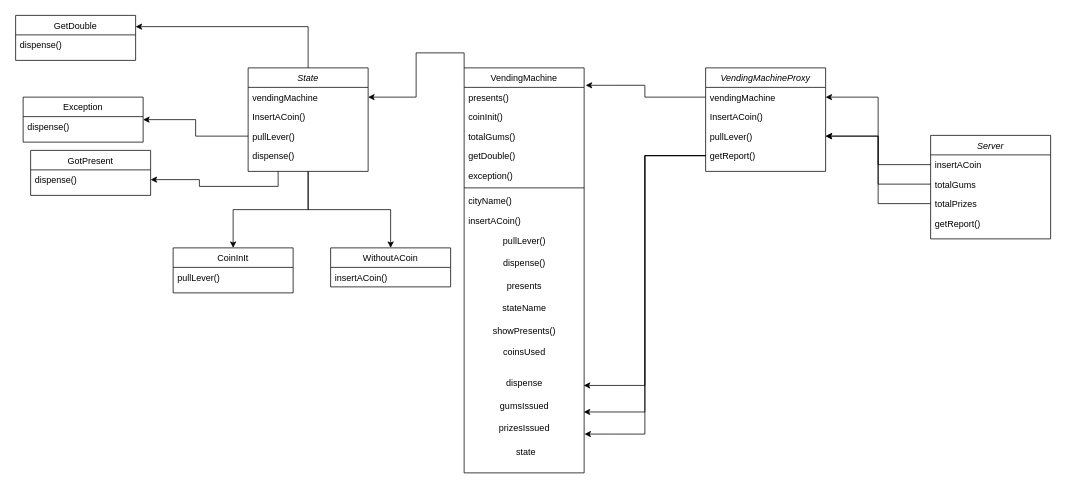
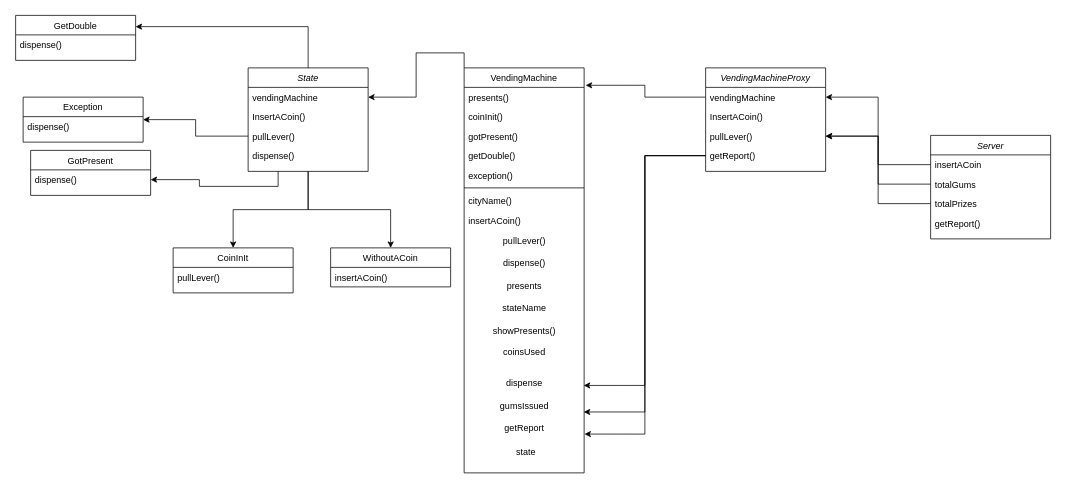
  <mxCell id="0" />
  <mxCell id="1" parent="0" />
  <mxCell id="2" style="edgeStyle=orthogonalEdgeStyle;rounded=0;orthogonalLoop=1;jettySize=auto;html=1;exitX=0.5;exitY=1;exitDx=0;exitDy=0;" edge="1" parent="1" source="6" target="13"><mxGeometry relative="1" as="geometry" /></mxCell>
  <mxCell id="3" style="edgeStyle=orthogonalEdgeStyle;rounded=0;orthogonalLoop=1;jettySize=auto;html=1;exitX=0.5;exitY=1;exitDx=0;exitDy=0;entryX=0.5;entryY=0;entryDx=0;entryDy=0;" edge="1" parent="1" source="6" target="11"><mxGeometry relative="1" as="geometry" /></mxCell>
  <mxCell id="4" style="edgeStyle=orthogonalEdgeStyle;rounded=0;orthogonalLoop=1;jettySize=auto;html=1;exitX=0.5;exitY=0;exitDx=0;exitDy=0;entryX=1;entryY=0.25;entryDx=0;entryDy=0;" edge="1" parent="1" source="6" target="38"><mxGeometry relative="1" as="geometry" /></mxCell>
  <mxCell id="5" style="edgeStyle=orthogonalEdgeStyle;rounded=0;orthogonalLoop=1;jettySize=auto;html=1;exitX=0.25;exitY=1;exitDx=0;exitDy=0;entryX=1;entryY=0.5;entryDx=0;entryDy=0;" edge="1" parent="1" source="6" target="35"><mxGeometry relative="1" as="geometry" /></mxCell>
  <mxCell id="6" value="State" style="swimlane;fontStyle=2;align=center;verticalAlign=top;childLayout=stackLayout;horizontal=1;startSize=26;horizontalStack=0;resizeParent=1;resizeLast=0;collapsible=1;marginBottom=0;rounded=0;shadow=0;strokeWidth=1;" vertex="1" parent="1"><mxGeometry x="330" y="90" width="160" height="138" as="geometry"><mxRectangle x="230" y="140" width="160" height="26" as="alternateBounds" /></mxGeometry></mxCell>
  <mxCell id="7" value="vendingMachine" style="text;align=left;verticalAlign=top;spacingLeft=4;spacingRight=4;overflow=hidden;rotatable=0;points=[[0,0.5],[1,0.5]];portConstraint=eastwest;" vertex="1" parent="6"><mxGeometry y="26" width="160" height="26" as="geometry" /></mxCell>
  <mxCell id="8" value="InsertACoin()" style="text;align=left;verticalAlign=top;spacingLeft=4;spacingRight=4;overflow=hidden;rotatable=0;points=[[0,0.5],[1,0.5]];portConstraint=eastwest;rounded=0;shadow=0;html=0;" vertex="1" parent="6"><mxGeometry y="52" width="160" height="26" as="geometry" /></mxCell>
  <mxCell id="9" value="pullLever()" style="text;align=left;verticalAlign=top;spacingLeft=4;spacingRight=4;overflow=hidden;rotatable=0;points=[[0,0.5],[1,0.5]];portConstraint=eastwest;rounded=0;shadow=0;html=0;" vertex="1" parent="6"><mxGeometry y="78" width="160" height="26" as="geometry" /></mxCell>
  <mxCell id="10" value="dispense()" style="text;align=left;verticalAlign=top;spacingLeft=4;spacingRight=4;overflow=hidden;rotatable=0;points=[[0,0.5],[1,0.5]];portConstraint=eastwest;" vertex="1" parent="6"><mxGeometry y="104" width="160" height="26" as="geometry" /></mxCell>
  <mxCell id="11" value="CoinInIt" style="swimlane;fontStyle=0;align=center;verticalAlign=top;childLayout=stackLayout;horizontal=1;startSize=26;horizontalStack=0;resizeParent=1;resizeLast=0;collapsible=1;marginBottom=0;rounded=0;shadow=0;strokeWidth=1;" vertex="1" parent="1"><mxGeometry x="230" y="330" width="160" height="60" as="geometry"><mxRectangle x="130" y="380" width="160" height="26" as="alternateBounds" /></mxGeometry></mxCell>
  <mxCell id="12" value="pullLever()" style="text;align=left;verticalAlign=top;spacingLeft=4;spacingRight=4;overflow=hidden;rotatable=0;points=[[0,0.5],[1,0.5]];portConstraint=eastwest;" vertex="1" parent="11"><mxGeometry y="26" width="160" height="26" as="geometry" /></mxCell>
  <mxCell id="13" value="WithoutACoin" style="swimlane;fontStyle=0;align=center;verticalAlign=top;childLayout=stackLayout;horizontal=1;startSize=26;horizontalStack=0;resizeParent=1;resizeLast=0;collapsible=1;marginBottom=0;rounded=0;shadow=0;strokeWidth=1;" vertex="1" parent="1"><mxGeometry x="440" y="330" width="160" height="52" as="geometry"><mxRectangle x="340" y="380" width="170" height="26" as="alternateBounds" /></mxGeometry></mxCell>
  <mxCell id="14" value="insertACoin()" style="text;align=left;verticalAlign=top;spacingLeft=4;spacingRight=4;overflow=hidden;rotatable=0;points=[[0,0.5],[1,0.5]];portConstraint=eastwest;" vertex="1" parent="13"><mxGeometry y="26" width="160" height="26" as="geometry" /></mxCell>
  <mxCell id="15" style="edgeStyle=orthogonalEdgeStyle;rounded=0;orthogonalLoop=1;jettySize=auto;html=1;exitX=0;exitY=0;exitDx=0;exitDy=0;entryX=1;entryY=0.5;entryDx=0;entryDy=0;" edge="1" parent="1" source="16" target="7"><mxGeometry relative="1" as="geometry" /></mxCell>
  <mxCell id="16" value="VendingMachine" style="swimlane;fontStyle=0;align=center;verticalAlign=top;childLayout=stackLayout;horizontal=1;startSize=26;horizontalStack=0;resizeParent=1;resizeLast=0;collapsible=1;marginBottom=0;rounded=0;shadow=0;strokeWidth=1;" vertex="1" parent="1"><mxGeometry x="618" y="90" width="160" height="540" as="geometry"><mxRectangle x="550" y="140" width="160" height="26" as="alternateBounds" /></mxGeometry></mxCell>
  <mxCell id="17" value="presents()" style="text;align=left;verticalAlign=top;spacingLeft=4;spacingRight=4;overflow=hidden;rotatable=0;points=[[0,0.5],[1,0.5]];portConstraint=eastwest;" vertex="1" parent="16"><mxGeometry y="26" width="160" height="26" as="geometry" /></mxCell>
  <mxCell id="18" value="coinInit()" style="text;align=left;verticalAlign=top;spacingLeft=4;spacingRight=4;overflow=hidden;rotatable=0;points=[[0,0.5],[1,0.5]];portConstraint=eastwest;rounded=0;shadow=0;html=0;" vertex="1" parent="16"><mxGeometry y="52" width="160" height="26" as="geometry" /></mxCell>
- <mxCell id="19" value="totalGums()" style="text;align=left;verticalAlign=top;spacingLeft=4;spacingRight=4;overflow=hidden;rotatable=0;points=[[0,0.5],[1,0.5]];portConstraint=eastwest;rounded=0;shadow=0;html=0;" vertex="1" parent="16"><mxGeometry y="78" width="160" height="26" as="geometry" /></mxCell>
+ <mxCell id="19" value="gotPresent()" style="text;align=left;verticalAlign=top;spacingLeft=4;spacingRight=4;overflow=hidden;rotatable=0;points=[[0,0.5],[1,0.5]];portConstraint=eastwest;rounded=0;shadow=0;html=0;" vertex="1" parent="16"><mxGeometry y="78" width="160" height="26" as="geometry" /></mxCell>
  <mxCell id="20" value="getDouble()" style="text;align=left;verticalAlign=top;spacingLeft=4;spacingRight=4;overflow=hidden;rotatable=0;points=[[0,0.5],[1,0.5]];portConstraint=eastwest;rounded=0;shadow=0;html=0;" vertex="1" parent="16"><mxGeometry y="104" width="160" height="26" as="geometry" /></mxCell>
  <mxCell id="21" value="exception()" style="text;align=left;verticalAlign=top;spacingLeft=4;spacingRight=4;overflow=hidden;rotatable=0;points=[[0,0.5],[1,0.5]];portConstraint=eastwest;rounded=0;shadow=0;html=0;" vertex="1" parent="16"><mxGeometry y="130" width="160" height="26" as="geometry" /></mxCell>
  <mxCell id="22" value="" style="line;html=1;strokeWidth=1;align=left;verticalAlign=middle;spacingTop=-1;spacingLeft=3;spacingRight=3;rotatable=0;labelPosition=right;points=[];portConstraint=eastwest;" vertex="1" parent="16"><mxGeometry y="156" width="160" height="8" as="geometry" /></mxCell>
  <mxCell id="23" value="cityName()" style="text;align=left;verticalAlign=top;spacingLeft=4;spacingRight=4;overflow=hidden;rotatable=0;points=[[0,0.5],[1,0.5]];portConstraint=eastwest;" vertex="1" parent="16"><mxGeometry y="164" width="160" height="26" as="geometry" /></mxCell>
  <mxCell id="24" value="insertACoin()" style="text;align=left;verticalAlign=top;spacingLeft=4;spacingRight=4;overflow=hidden;rotatable=0;points=[[0,0.5],[1,0.5]];portConstraint=eastwest;" vertex="1" parent="16"><mxGeometry y="190" width="160" height="26" as="geometry" /></mxCell>
  <mxCell id="25" value="pullLever()" style="text;html=1;align=center;verticalAlign=middle;resizable=0;points=[];autosize=1;strokeColor=none;fillColor=none;" vertex="1" parent="16"><mxGeometry y="216" width="160" height="30" as="geometry" /></mxCell>
  <mxCell id="26" value="dispense()" style="text;html=1;align=center;verticalAlign=middle;resizable=0;points=[];autosize=1;strokeColor=none;fillColor=none;" vertex="1" parent="16"><mxGeometry y="246" width="160" height="30" as="geometry" /></mxCell>
  <mxCell id="27" value="presents" style="text;html=1;align=center;verticalAlign=middle;resizable=0;points=[];autosize=1;strokeColor=none;fillColor=none;" vertex="1" parent="16"><mxGeometry y="276" width="160" height="30" as="geometry" /></mxCell>
  <mxCell id="28" value="stateName" style="text;html=1;align=center;verticalAlign=middle;resizable=0;points=[];autosize=1;strokeColor=none;fillColor=none;" vertex="1" parent="16"><mxGeometry y="306" width="160" height="30" as="geometry" /></mxCell>
  <mxCell id="29" value="showPresents()" style="text;html=1;align=center;verticalAlign=middle;resizable=0;points=[];autosize=1;strokeColor=none;fillColor=none;" vertex="1" parent="16"><mxGeometry y="336" width="160" height="30" as="geometry" /></mxCell>
  <mxCell id="30" value="coinsUsed&lt;div&gt;&lt;br&gt;&lt;/div&gt;" style="text;html=1;align=center;verticalAlign=middle;resizable=0;points=[];autosize=1;strokeColor=none;fillColor=none;" vertex="1" parent="16"><mxGeometry y="366" width="160" height="40" as="geometry" /></mxCell>
  <mxCell id="31" value="dispense" style="text;html=1;align=center;verticalAlign=middle;resizable=0;points=[];autosize=1;strokeColor=none;fillColor=none;" vertex="1" parent="16"><mxGeometry y="406" width="160" height="30" as="geometry" /></mxCell>
  <mxCell id="32" value="gumsIssued" style="text;html=1;align=center;verticalAlign=middle;resizable=0;points=[];autosize=1;strokeColor=none;fillColor=none;" vertex="1" parent="16"><mxGeometry y="436" width="160" height="30" as="geometry" /></mxCell>
- <mxCell id="33" value="prizesIssued" style="text;html=1;align=center;verticalAlign=middle;resizable=0;points=[];autosize=1;strokeColor=none;fillColor=none;" vertex="1" parent="16"><mxGeometry y="466" width="160" height="30" as="geometry" /></mxCell>
+ <mxCell id="33" value="getReport" style="text;html=1;align=center;verticalAlign=middle;resizable=0;points=[];autosize=1;strokeColor=none;fillColor=none;" vertex="1" parent="16"><mxGeometry y="466" width="160" height="30" as="geometry" /></mxCell>
  <mxCell id="34" value="GotPresent" style="swimlane;fontStyle=0;align=center;verticalAlign=top;childLayout=stackLayout;horizontal=1;startSize=26;horizontalStack=0;resizeParent=1;resizeLast=0;collapsible=1;marginBottom=0;rounded=0;shadow=0;strokeWidth=1;" vertex="1" parent="1"><mxGeometry x="40" y="200" width="160" height="60" as="geometry"><mxRectangle x="130" y="380" width="160" height="26" as="alternateBounds" /></mxGeometry></mxCell>
  <mxCell id="35" value="dispense()" style="text;align=left;verticalAlign=top;spacingLeft=4;spacingRight=4;overflow=hidden;rotatable=0;points=[[0,0.5],[1,0.5]];portConstraint=eastwest;" vertex="1" parent="34"><mxGeometry y="26" width="160" height="26" as="geometry" /></mxCell>
  <mxCell id="36" value="Exception" style="swimlane;fontStyle=0;align=center;verticalAlign=top;childLayout=stackLayout;horizontal=1;startSize=26;horizontalStack=0;resizeParent=1;resizeLast=0;collapsible=1;marginBottom=0;rounded=0;shadow=0;strokeWidth=1;" vertex="1" parent="1"><mxGeometry x="30" y="129" width="160" height="60" as="geometry"><mxRectangle x="130" y="380" width="160" height="26" as="alternateBounds" /></mxGeometry></mxCell>
  <mxCell id="37" value="dispense()" style="text;align=left;verticalAlign=top;spacingLeft=4;spacingRight=4;overflow=hidden;rotatable=0;points=[[0,0.5],[1,0.5]];portConstraint=eastwest;" vertex="1" parent="36"><mxGeometry y="26" width="160" height="26" as="geometry" /></mxCell>
  <mxCell id="38" value="GetDouble" style="swimlane;fontStyle=0;align=center;verticalAlign=top;childLayout=stackLayout;horizontal=1;startSize=26;horizontalStack=0;resizeParent=1;resizeLast=0;collapsible=1;marginBottom=0;rounded=0;shadow=0;strokeWidth=1;" vertex="1" parent="1"><mxGeometry x="20" y="20" width="160" height="60" as="geometry"><mxRectangle x="130" y="380" width="160" height="26" as="alternateBounds" /></mxGeometry></mxCell>
  <mxCell id="39" value="dispense()" style="text;align=left;verticalAlign=top;spacingLeft=4;spacingRight=4;overflow=hidden;rotatable=0;points=[[0,0.5],[1,0.5]];portConstraint=eastwest;" vertex="1" parent="38"><mxGeometry y="26" width="160" height="26" as="geometry" /></mxCell>
  <mxCell id="40" style="edgeStyle=orthogonalEdgeStyle;rounded=0;orthogonalLoop=1;jettySize=auto;html=1;exitX=0;exitY=0.5;exitDx=0;exitDy=0;" edge="1" parent="1" source="9" target="36"><mxGeometry relative="1" as="geometry" /></mxCell>
  <mxCell id="41" value="Server" style="swimlane;fontStyle=2;align=center;verticalAlign=top;childLayout=stackLayout;horizontal=1;startSize=26;horizontalStack=0;resizeParent=1;resizeLast=0;collapsible=1;marginBottom=0;rounded=0;shadow=0;strokeWidth=1;" vertex="1" parent="1"><mxGeometry x="1240" y="180" width="160" height="138" as="geometry"><mxRectangle x="230" y="140" width="160" height="26" as="alternateBounds" /></mxGeometry></mxCell>
  <mxCell id="42" value="insertACoin" style="text;align=left;verticalAlign=top;spacingLeft=4;spacingRight=4;overflow=hidden;rotatable=0;points=[[0,0.5],[1,0.5]];portConstraint=eastwest;" vertex="1" parent="41"><mxGeometry y="26" width="160" height="26" as="geometry" /></mxCell>
  <mxCell id="43" value="totalGums" style="text;align=left;verticalAlign=top;spacingLeft=4;spacingRight=4;overflow=hidden;rotatable=0;points=[[0,0.5],[1,0.5]];portConstraint=eastwest;rounded=0;shadow=0;html=0;" vertex="1" parent="41"><mxGeometry y="52" width="160" height="26" as="geometry" /></mxCell>
  <mxCell id="44" value="totalPrizes" style="text;align=left;verticalAlign=top;spacingLeft=4;spacingRight=4;overflow=hidden;rotatable=0;points=[[0,0.5],[1,0.5]];portConstraint=eastwest;rounded=0;shadow=0;html=0;" vertex="1" parent="41"><mxGeometry y="78" width="160" height="26" as="geometry" /></mxCell>
  <mxCell id="45" value="getReport()" style="text;align=left;verticalAlign=top;spacingLeft=4;spacingRight=4;overflow=hidden;rotatable=0;points=[[0,0.5],[1,0.5]];portConstraint=eastwest;" vertex="1" parent="41"><mxGeometry y="104" width="160" height="26" as="geometry" /></mxCell>
  <mxCell id="46" value="VendingMachineProxy" style="swimlane;fontStyle=2;align=center;verticalAlign=top;childLayout=stackLayout;horizontal=1;startSize=26;horizontalStack=0;resizeParent=1;resizeLast=0;collapsible=1;marginBottom=0;rounded=0;shadow=0;strokeWidth=1;" vertex="1" parent="1"><mxGeometry x="940" y="90" width="160" height="138" as="geometry"><mxRectangle x="230" y="140" width="160" height="26" as="alternateBounds" /></mxGeometry></mxCell>
  <mxCell id="47" value="vendingMachine" style="text;align=left;verticalAlign=top;spacingLeft=4;spacingRight=4;overflow=hidden;rotatable=0;points=[[0,0.5],[1,0.5]];portConstraint=eastwest;" vertex="1" parent="46"><mxGeometry y="26" width="160" height="26" as="geometry" /></mxCell>
  <mxCell id="48" value="InsertACoin()" style="text;align=left;verticalAlign=top;spacingLeft=4;spacingRight=4;overflow=hidden;rotatable=0;points=[[0,0.5],[1,0.5]];portConstraint=eastwest;rounded=0;shadow=0;html=0;" vertex="1" parent="46"><mxGeometry y="52" width="160" height="26" as="geometry" /></mxCell>
  <mxCell id="49" value="pullLever()" style="text;align=left;verticalAlign=top;spacingLeft=4;spacingRight=4;overflow=hidden;rotatable=0;points=[[0,0.5],[1,0.5]];portConstraint=eastwest;rounded=0;shadow=0;html=0;" vertex="1" parent="46"><mxGeometry y="78" width="160" height="26" as="geometry" /></mxCell>
  <mxCell id="50" value="getReport()" style="text;align=left;verticalAlign=top;spacingLeft=4;spacingRight=4;overflow=hidden;rotatable=0;points=[[0,0.5],[1,0.5]];portConstraint=eastwest;" vertex="1" parent="46"><mxGeometry y="104" width="160" height="26" as="geometry" /></mxCell>
  <mxCell id="51" style="edgeStyle=orthogonalEdgeStyle;rounded=0;orthogonalLoop=1;jettySize=auto;html=1;exitX=0;exitY=0.5;exitDx=0;exitDy=0;entryX=1.013;entryY=0.043;entryDx=0;entryDy=0;entryPerimeter=0;" edge="1" parent="1" source="47" target="16"><mxGeometry relative="1" as="geometry" /></mxCell>
  <mxCell id="52" value="state" style="text;html=1;align=center;verticalAlign=middle;resizable=0;points=[];autosize=1;strokeColor=none;fillColor=none;" vertex="1" parent="1"><mxGeometry x="675" y="588" width="50" height="30" as="geometry" /></mxCell>
  <mxCell id="53" style="edgeStyle=orthogonalEdgeStyle;rounded=0;orthogonalLoop=1;jettySize=auto;html=1;exitX=0;exitY=0.5;exitDx=0;exitDy=0;entryX=0.997;entryY=0.581;entryDx=0;entryDy=0;entryPerimeter=0;" edge="1" parent="1" source="50" target="31"><mxGeometry relative="1" as="geometry" /></mxCell>
  <mxCell id="54" style="edgeStyle=orthogonalEdgeStyle;rounded=0;orthogonalLoop=1;jettySize=auto;html=1;exitX=0;exitY=0.5;exitDx=0;exitDy=0;entryX=0.997;entryY=0.76;entryDx=0;entryDy=0;entryPerimeter=0;" edge="1" parent="1" source="50" target="32"><mxGeometry relative="1" as="geometry" /></mxCell>
  <mxCell id="55" style="edgeStyle=orthogonalEdgeStyle;rounded=0;orthogonalLoop=1;jettySize=auto;html=1;exitX=0;exitY=0.5;exitDx=0;exitDy=0;entryX=1.003;entryY=0.742;entryDx=0;entryDy=0;entryPerimeter=0;" edge="1" parent="1" source="50" target="33"><mxGeometry relative="1" as="geometry" /></mxCell>
  <mxCell id="56" style="edgeStyle=orthogonalEdgeStyle;rounded=0;orthogonalLoop=1;jettySize=auto;html=1;exitX=0;exitY=0.5;exitDx=0;exitDy=0;entryX=1;entryY=0.5;entryDx=0;entryDy=0;" edge="1" parent="1" source="42" target="47"><mxGeometry relative="1" as="geometry" /></mxCell>
  <mxCell id="57" style="edgeStyle=orthogonalEdgeStyle;rounded=0;orthogonalLoop=1;jettySize=auto;html=1;exitX=0;exitY=0.5;exitDx=0;exitDy=0;entryX=1;entryY=0.5;entryDx=0;entryDy=0;" edge="1" parent="1" source="43" target="49"><mxGeometry relative="1" as="geometry" /></mxCell>
  <mxCell id="58" style="edgeStyle=orthogonalEdgeStyle;rounded=0;orthogonalLoop=1;jettySize=auto;html=1;exitX=0;exitY=0.5;exitDx=0;exitDy=0;" edge="1" parent="1" source="44" target="49"><mxGeometry relative="1" as="geometry" /></mxCell>
